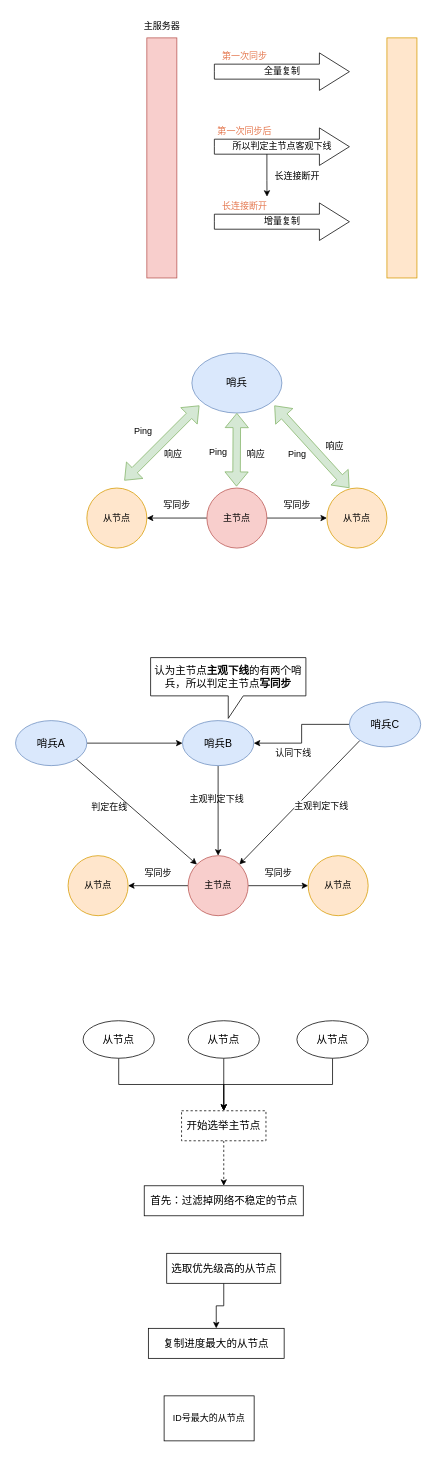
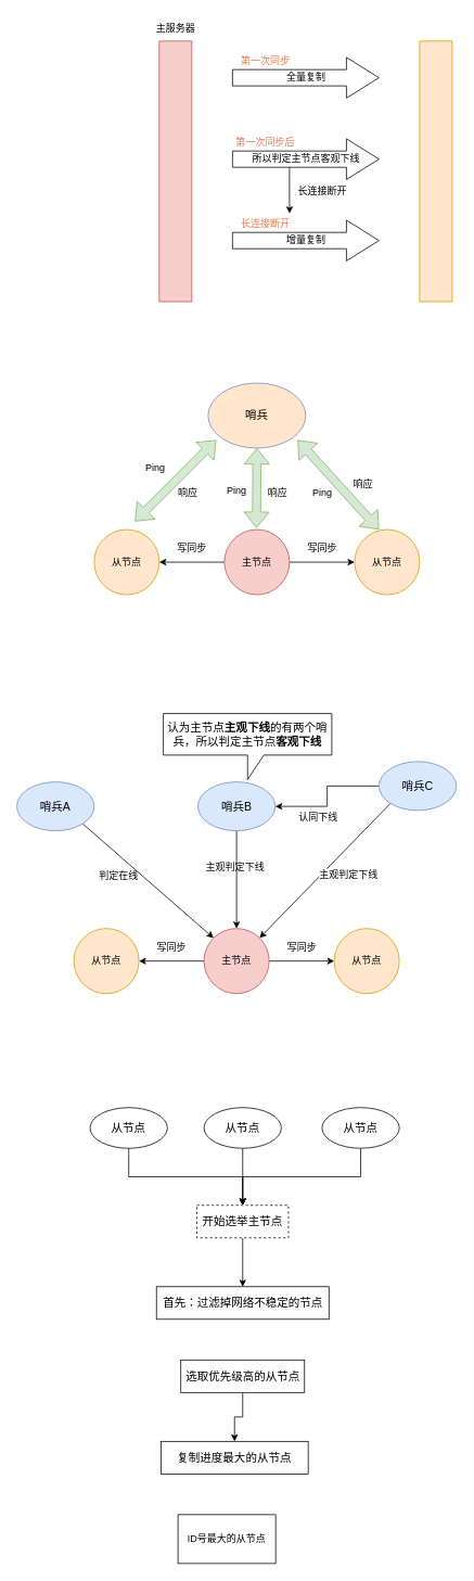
  <mxCell id="0" />
  <mxCell id="1" parent="0" />
  <mxCell id="2" value="" style="rounded=0;whiteSpace=wrap;html=1;fillColor=#f8cecc;strokeColor=#b85450;" parent="1" vertex="1"><mxGeometry x="195" y="50" width="40" height="320" as="geometry" /></mxCell>
  <mxCell id="3" value="全量复制" style="html=1;shadow=0;dashed=0;align=center;verticalAlign=middle;shape=mxgraph.arrows2.arrow;dy=0.6;dx=40;notch=0;" parent="1" vertex="1"><mxGeometry x="285" y="70" width="180" height="50" as="geometry" /></mxCell>
  <mxCell id="4" value="所以判定主节点客观下线" style="html=1;shadow=0;dashed=0;align=center;verticalAlign=middle;shape=mxgraph.arrows2.arrow;dy=0.6;dx=40;notch=0;" parent="1" vertex="1"><mxGeometry x="285" y="170" width="180" height="50" as="geometry" /></mxCell>
  <mxCell id="5" value="增量复制" style="html=1;shadow=0;dashed=0;align=center;verticalAlign=middle;shape=mxgraph.arrows2.arrow;dy=0.6;dx=40;notch=0;" parent="1" vertex="1"><mxGeometry x="285" y="270" width="180" height="50" as="geometry" /></mxCell>
  <mxCell id="6" value="" style="rounded=0;whiteSpace=wrap;html=1;fillColor=#ffe6cc;strokeColor=#d79b00;" parent="1" vertex="1"><mxGeometry x="515" y="50" width="40" height="320" as="geometry" /></mxCell>
  <mxCell id="7" value="&lt;font color=&quot;#e57a52&quot;&gt;第一次同步&lt;/font&gt;" style="text;html=1;align=center;verticalAlign=middle;resizable=0;points=[];autosize=1;strokeColor=none;fillColor=none;" parent="1" vertex="1"><mxGeometry x="285" y="60" width="80" height="30" as="geometry" /></mxCell>
  <mxCell id="8" value="&lt;font color=&quot;#e57a52&quot;&gt;第一次同步后&lt;/font&gt;" style="text;html=1;align=center;verticalAlign=middle;resizable=0;points=[];autosize=1;strokeColor=none;fillColor=none;" parent="1" vertex="1"><mxGeometry x="275" y="160" width="100" height="30" as="geometry" /></mxCell>
  <mxCell id="9" value="&lt;font color=&quot;#e57a52&quot;&gt;长连接断开&lt;/font&gt;" style="text;html=1;align=center;verticalAlign=middle;resizable=0;points=[];autosize=1;strokeColor=none;fillColor=none;" parent="1" vertex="1"><mxGeometry x="285" y="260" width="80" height="30" as="geometry" /></mxCell>
  <mxCell id="10" value="主服务器" style="text;html=1;align=center;verticalAlign=middle;resizable=0;points=[];autosize=1;strokeColor=none;fillColor=none;" parent="1" vertex="1"><mxGeometry x="180" y="20" width="70" height="30" as="geometry" /></mxCell>
  <mxCell id="11" style="edgeStyle=orthogonalEdgeStyle;rounded=0;orthogonalLoop=1;jettySize=auto;html=1;exitX=0;exitY=0;exitDx=70;exitDy=35;exitPerimeter=0;entryX=0.877;entryY=0.056;entryDx=0;entryDy=0;entryPerimeter=0;" parent="1" source="4" target="9" edge="1"><mxGeometry relative="1" as="geometry" /></mxCell>
  <mxCell id="12" value="长连接断开" style="text;html=1;align=center;verticalAlign=middle;resizable=0;points=[];autosize=1;strokeColor=none;fillColor=none;" parent="1" vertex="1"><mxGeometry x="355" y="220" width="80" height="30" as="geometry" /></mxCell>
  <mxCell id="13" value="从节点" style="ellipse;whiteSpace=wrap;html=1;aspect=fixed;fillColor=#ffe6cc;strokeColor=#d79b00;" vertex="1" parent="1"><mxGeometry y="650" width="80" height="80" as="geometry" x="115" /></mxCell>
  <mxCell id="14" style="edgeStyle=orthogonalEdgeStyle;rounded=0;orthogonalLoop=1;jettySize=auto;html=1;exitX=0;exitY=0.5;exitDx=0;exitDy=0;entryX=1;entryY=0.5;entryDx=0;entryDy=0;" edge="1" parent="1" source="16" target="13"><mxGeometry relative="1" as="geometry" /></mxCell>
  <mxCell id="15" style="edgeStyle=orthogonalEdgeStyle;rounded=0;orthogonalLoop=1;jettySize=auto;html=1;exitX=1;exitY=0.5;exitDx=0;exitDy=0;" edge="1" parent="1" source="16" target="17"><mxGeometry relative="1" as="geometry" /></mxCell>
  <mxCell id="16" value="主节点" style="ellipse;whiteSpace=wrap;html=1;aspect=fixed;fillColor=#f8cecc;strokeColor=#b85450;" vertex="1" parent="1"><mxGeometry x="275" y="650" width="80" height="80" as="geometry" /></mxCell>
  <mxCell id="17" value="从节点" style="ellipse;whiteSpace=wrap;html=1;aspect=fixed;fillColor=#ffe6cc;strokeColor=#d79b00;" vertex="1" parent="1"><mxGeometry x="435" y="650" width="80" height="80" as="geometry" /></mxCell>
- <mxCell id="18" value="&lt;font style=&quot;font-size: 14px;&quot;&gt;哨兵&lt;/font&gt;" style="ellipse;whiteSpace=wrap;html=1;fillColor=#dae8fc;strokeColor=#6c8ebf;" vertex="1" parent="1"><mxGeometry x="255" y="470" width="120" height="80" as="geometry" /></mxCell>
+ <mxCell id="18" value="&lt;font style=&quot;font-size: 14px;&quot;&gt;哨兵&lt;/font&gt;" style="ellipse;whiteSpace=wrap;html=1;fillColor=#ffe6cc;strokeColor=#6c8ebf;" vertex="1" parent="1"><mxGeometry x="255" y="470" width="120" height="80" as="geometry" /></mxCell>
  <mxCell id="19" value="写同步" style="text;html=1;align=center;verticalAlign=middle;resizable=0;points=[];autosize=1;strokeColor=none;fillColor=none;" vertex="1" parent="1"><mxGeometry x="365" y="658" width="60" height="30" as="geometry" /></mxCell>
  <mxCell id="20" value="写同步" style="text;html=1;align=center;verticalAlign=middle;resizable=0;points=[];autosize=1;strokeColor=none;fillColor=none;" vertex="1" parent="1"><mxGeometry x="205" y="658" width="60" height="30" as="geometry" /></mxCell>
  <mxCell id="21" value="" style="shape=flexArrow;endArrow=classic;startArrow=classic;html=1;rounded=0;fillColor=#d5e8d4;strokeColor=#82b366;" edge="1" parent="1"><mxGeometry width="100" height="100" relative="1" as="geometry"><mxPoint x="165" y="640" as="sourcePoint" /><mxPoint x="265" y="540" as="targetPoint" /></mxGeometry></mxCell>
  <mxCell id="22" value="Ping" style="text;html=1;align=center;verticalAlign=middle;resizable=0;points=[];autosize=1;strokeColor=none;fillColor=none;" vertex="1" parent="1"><mxGeometry x="165" y="560" width="50" height="30" as="geometry" /></mxCell>
  <mxCell id="23" value="响应" style="text;html=1;align=center;verticalAlign=middle;resizable=0;points=[];autosize=1;strokeColor=none;fillColor=none;" vertex="1" parent="1"><mxGeometry x="205" y="590" width="50" height="30" as="geometry" /></mxCell>
  <mxCell id="24" value="" style="shape=flexArrow;endArrow=classic;startArrow=classic;html=1;rounded=0;fillColor=#d5e8d4;strokeColor=#82b366;" edge="1" parent="1"><mxGeometry width="100" height="100" relative="1" as="geometry"><mxPoint x="314.5" y="648" as="sourcePoint" /><mxPoint x="315" y="550" as="targetPoint" /></mxGeometry></mxCell>
  <mxCell id="25" value="Ping" style="text;html=1;align=center;verticalAlign=middle;resizable=0;points=[];autosize=1;strokeColor=none;fillColor=none;" vertex="1" parent="1"><mxGeometry x="265" y="588" width="50" height="30" as="geometry" /></mxCell>
  <mxCell id="26" value="响应" style="text;html=1;align=center;verticalAlign=middle;resizable=0;points=[];autosize=1;strokeColor=none;fillColor=none;" vertex="1" parent="1"><mxGeometry x="315" y="590" width="50" height="30" as="geometry" /></mxCell>
  <mxCell id="27" value="" style="shape=flexArrow;endArrow=classic;startArrow=classic;html=1;rounded=0;entryX=0.917;entryY=0.875;entryDx=0;entryDy=0;entryPerimeter=0;fillColor=#d5e8d4;strokeColor=#82b366;" edge="1" parent="1" target="18"><mxGeometry width="100" height="100" relative="1" as="geometry"><mxPoint x="465" y="650" as="sourcePoint" /><mxPoint x="655" y="490" as="targetPoint" /></mxGeometry></mxCell>
  <mxCell id="28" value="Ping" style="text;html=1;align=center;verticalAlign=middle;resizable=0;points=[];autosize=1;strokeColor=none;fillColor=none;" vertex="1" parent="1"><mxGeometry x="370" y="590" width="50" height="30" as="geometry" /></mxCell>
  <mxCell id="29" value="响应" style="text;html=1;align=center;verticalAlign=middle;resizable=0;points=[];autosize=1;strokeColor=none;fillColor=none;" vertex="1" parent="1"><mxGeometry x="420" y="580" width="50" height="30" as="geometry" /></mxCell>
  <mxCell id="30" value="从节点" style="ellipse;whiteSpace=wrap;html=1;aspect=fixed;fillColor=#ffe6cc;strokeColor=#d79b00;" vertex="1" parent="1"><mxGeometry x="90" y="1140" width="80" height="80" as="geometry" /></mxCell>
  <mxCell id="31" style="edgeStyle=orthogonalEdgeStyle;rounded=0;orthogonalLoop=1;jettySize=auto;html=1;exitX=0;exitY=0.5;exitDx=0;exitDy=0;entryX=1;entryY=0.5;entryDx=0;entryDy=0;" edge="1" parent="1" source="33" target="30"><mxGeometry relative="1" as="geometry" /></mxCell>
  <mxCell id="32" style="edgeStyle=orthogonalEdgeStyle;rounded=0;orthogonalLoop=1;jettySize=auto;html=1;exitX=1;exitY=0.5;exitDx=0;exitDy=0;" edge="1" parent="1" source="33" target="34"><mxGeometry relative="1" as="geometry" /></mxCell>
  <mxCell id="33" value="主节点" style="ellipse;whiteSpace=wrap;html=1;aspect=fixed;fillColor=#f8cecc;strokeColor=#b85450;" vertex="1" parent="1"><mxGeometry x="250" y="1140" width="80" height="80" as="geometry" /></mxCell>
  <mxCell id="34" value="从节点" style="ellipse;whiteSpace=wrap;html=1;aspect=fixed;fillColor=#ffe6cc;strokeColor=#d79b00;" vertex="1" parent="1"><mxGeometry x="410" y="1140" width="80" height="80" as="geometry" /></mxCell>
  <mxCell id="35" style="rounded=0;orthogonalLoop=1;jettySize=auto;html=1;exitX=1;exitY=1;exitDx=0;exitDy=0;entryX=0;entryY=0;entryDx=0;entryDy=0;" edge="1" parent="1" source="37" target="33"><mxGeometry relative="1" as="geometry" /></mxCell>
- <mxCell id="36" style="edgeStyle=orthogonalEdgeStyle;rounded=0;orthogonalLoop=1;jettySize=auto;html=1;exitX=1;exitY=0.5;exitDx=0;exitDy=0;" edge="1" parent="1" source="37" target="41"><mxGeometry relative="1" as="geometry" /></mxCell>
  <mxCell id="37" value="&lt;font style=&quot;font-size: 14px;&quot;&gt;哨兵A&lt;/font&gt;" style="ellipse;whiteSpace=wrap;html=1;fillColor=#dae8fc;strokeColor=#6c8ebf;" vertex="1" parent="1"><mxGeometry x="20" y="960" width="95" height="60" as="geometry" /></mxCell>
  <mxCell id="38" value="写同步" style="text;html=1;align=center;verticalAlign=middle;resizable=0;points=[];autosize=1;strokeColor=none;fillColor=none;" vertex="1" parent="1"><mxGeometry x="340" y="1148" width="60" height="30" as="geometry" /></mxCell>
  <mxCell id="39" value="写同步" style="text;html=1;align=center;verticalAlign=middle;resizable=0;points=[];autosize=1;strokeColor=none;fillColor=none;" vertex="1" parent="1"><mxGeometry x="180" y="1148" width="60" height="30" as="geometry" /></mxCell>
  <mxCell id="40" style="edgeStyle=orthogonalEdgeStyle;rounded=0;orthogonalLoop=1;jettySize=auto;html=1;exitX=0.5;exitY=1;exitDx=0;exitDy=0;" edge="1" parent="1" source="41" target="33"><mxGeometry relative="1" as="geometry" /></mxCell>
  <mxCell id="41" value="&lt;font style=&quot;font-size: 14px;&quot;&gt;哨兵B&lt;/font&gt;" style="ellipse;whiteSpace=wrap;html=1;fillColor=#dae8fc;strokeColor=#6c8ebf;" vertex="1" parent="1"><mxGeometry x="242.5" y="960" width="95" height="60" as="geometry" /></mxCell>
  <mxCell id="42" style="rounded=0;orthogonalLoop=1;jettySize=auto;html=1;exitX=0;exitY=1;exitDx=0;exitDy=0;entryX=1;entryY=0;entryDx=0;entryDy=0;" edge="1" parent="1" source="44" target="33"><mxGeometry relative="1" as="geometry" /></mxCell>
  <mxCell id="43" style="edgeStyle=orthogonalEdgeStyle;rounded=0;orthogonalLoop=1;jettySize=auto;html=1;exitX=0;exitY=0.5;exitDx=0;exitDy=0;entryX=1;entryY=0.5;entryDx=0;entryDy=0;" edge="1" parent="1" source="44" target="41"><mxGeometry relative="1" as="geometry" /></mxCell>
  <mxCell id="44" value="&lt;font style=&quot;font-size: 14px;&quot;&gt;哨兵C&lt;/font&gt;" style="ellipse;whiteSpace=wrap;html=1;fillColor=#dae8fc;strokeColor=#6c8ebf;" vertex="1" parent="1"><mxGeometry x="465" y="935" width="95" height="60" as="geometry" /></mxCell>
  <mxCell id="45" value="判定在线" style="text;html=1;align=center;verticalAlign=middle;resizable=0;points=[];autosize=1;strokeColor=none;fillColor=none;" vertex="1" parent="1"><mxGeometry x="110" y="1060" width="70" height="30" as="geometry" /></mxCell>
  <mxCell id="46" value="主观判定下线" style="text;html=1;align=center;verticalAlign=middle;resizable=0;points=[];autosize=1;strokeColor=none;fillColor=none;" vertex="1" parent="1"><mxGeometry x="237.5" y="1050" width="100" height="30" as="geometry" /></mxCell>
  <mxCell id="47" value="&lt;span style=&quot;color: rgb(0, 0, 0); font-family: Helvetica; font-size: 12px; font-style: normal; font-variant-ligatures: normal; font-variant-caps: normal; font-weight: 400; letter-spacing: normal; orphans: 2; text-align: center; text-indent: 0px; text-transform: none; widows: 2; word-spacing: 0px; -webkit-text-stroke-width: 0px; background-color: rgb(255, 255, 255); text-decoration-thickness: initial; text-decoration-style: initial; text-decoration-color: initial; float: none; display: inline !important;&quot;&gt;主观判定下线&lt;/span&gt;" style="text;whiteSpace=wrap;html=1;" vertex="1" parent="1"><mxGeometry x="390" y="1060" width="90" height="30" as="geometry" /></mxCell>
  <mxCell id="48" value="认同下线" style="text;html=1;align=center;verticalAlign=middle;resizable=0;points=[];autosize=1;strokeColor=none;fillColor=none;" vertex="1" parent="1"><mxGeometry x="355" y="988" width="70" height="30" as="geometry" /></mxCell>
- <mxCell id="49" value="&lt;font style=&quot;font-size: 14px;&quot;&gt;认为主节点&lt;b&gt;主观下线&lt;/b&gt;的有两个哨兵，所以判定主节点&lt;b&gt;写同步&lt;/b&gt;&lt;/font&gt;" style="shape=callout;whiteSpace=wrap;html=1;perimeter=calloutPerimeter;" vertex="1" parent="1"><mxGeometry x="200" y="876" width="207" height="81" as="geometry" /></mxCell>
+ <mxCell id="49" value="&lt;font style=&quot;font-size: 14px;&quot;&gt;认为主节点&lt;b&gt;主观下线&lt;/b&gt;的有两个哨兵，所以判定主节点&lt;b&gt;客观下线&lt;/b&gt;&lt;/font&gt;" style="shape=callout;whiteSpace=wrap;html=1;perimeter=calloutPerimeter;" vertex="1" parent="1"><mxGeometry x="200" y="876" width="207" height="81" as="geometry" /></mxCell>
  <mxCell id="50" style="edgeStyle=orthogonalEdgeStyle;rounded=0;orthogonalLoop=1;jettySize=auto;html=1;exitX=0.5;exitY=1;exitDx=0;exitDy=0;entryX=0.5;entryY=0;entryDx=0;entryDy=0;" edge="1" parent="1" source="51" target="57"><mxGeometry relative="1" as="geometry" /></mxCell>
  <mxCell id="51" value="&lt;font style=&quot;font-size: 14px;&quot;&gt;从节点&lt;/font&gt;" style="ellipse;whiteSpace=wrap;html=1;" vertex="1" parent="1"><mxGeometry x="110" y="1360" width="95" height="50" as="geometry" /></mxCell>
  <mxCell id="52" style="edgeStyle=orthogonalEdgeStyle;rounded=0;orthogonalLoop=1;jettySize=auto;html=1;exitX=0.5;exitY=1;exitDx=0;exitDy=0;entryX=0.5;entryY=0;entryDx=0;entryDy=0;" edge="1" parent="1" source="53" target="57"><mxGeometry relative="1" as="geometry" /></mxCell>
  <mxCell id="53" value="&lt;font style=&quot;font-size: 14px;&quot;&gt;从节点&lt;/font&gt;" style="ellipse;whiteSpace=wrap;html=1;" vertex="1" parent="1"><mxGeometry x="250" y="1360" width="95" height="50" as="geometry" /></mxCell>
  <mxCell id="54" style="edgeStyle=orthogonalEdgeStyle;rounded=0;orthogonalLoop=1;jettySize=auto;html=1;exitX=0.5;exitY=1;exitDx=0;exitDy=0;entryX=0.5;entryY=0;entryDx=0;entryDy=0;" edge="1" parent="1" source="55" target="57"><mxGeometry relative="1" as="geometry" /></mxCell>
  <mxCell id="55" value="&lt;font style=&quot;font-size: 14px;&quot;&gt;从节点&lt;/font&gt;" style="ellipse;whiteSpace=wrap;html=1;" vertex="1" parent="1"><mxGeometry x="395" y="1360" width="95" height="50" as="geometry" /></mxCell>
- <mxCell id="56" style="edgeStyle=orthogonalEdgeStyle;rounded=0;orthogonalLoop=1;jettySize=auto;html=1;exitX=0.5;exitY=1;exitDx=0;exitDy=0;entryX=0.5;entryY=0;entryDx=0;entryDy=0;dashed=1;" edge="1" parent="1" source="57" target="58"><mxGeometry relative="1" as="geometry" /></mxCell>
+ <mxCell id="56" style="edgeStyle=orthogonalEdgeStyle;rounded=0;orthogonalLoop=1;jettySize=auto;html=1;exitX=0.5;exitY=1;exitDx=0;exitDy=0;entryX=0.5;entryY=0;entryDx=0;entryDy=0;" edge="1" parent="1" source="57" target="58"><mxGeometry relative="1" as="geometry" /></mxCell>
  <mxCell id="57" value="&lt;font style=&quot;font-size: 14px;&quot;&gt;开始选举主节点&lt;/font&gt;" style="rounded=0;whiteSpace=wrap;html=1;dashed=1;" vertex="1" parent="1"><mxGeometry x="241.25" y="1480" width="112.5" height="40" as="geometry" /></mxCell>
  <mxCell id="58" value="&lt;font style=&quot;font-size: 14px;&quot;&gt;首先：过滤掉网络不稳定的节点&lt;/font&gt;" style="rounded=0;whiteSpace=wrap;html=1;" vertex="1" parent="1"><mxGeometry x="191.5" y="1580" width="212" height="40" as="geometry" /></mxCell>
  <mxCell id="59" style="edgeStyle=orthogonalEdgeStyle;rounded=0;orthogonalLoop=1;jettySize=auto;html=1;exitX=0.5;exitY=1;exitDx=0;exitDy=0;" edge="1" parent="1" source="60" target="61"><mxGeometry relative="1" as="geometry" /></mxCell>
  <mxCell id="60" value="&lt;font style=&quot;font-size: 14px;&quot;&gt;选取优先级高的从节点&lt;/font&gt;" style="rounded=0;whiteSpace=wrap;html=1;" vertex="1" parent="1"><mxGeometry x="221.5" y="1670" width="152" height="40" as="geometry" /></mxCell>
  <mxCell id="61" value="&lt;font style=&quot;font-size: 14px;&quot;&gt;复制进度最大的从节点&lt;/font&gt;" style="rounded=0;whiteSpace=wrap;html=1;" vertex="1" parent="1"><mxGeometry x="197" y="1770" width="181" height="40" as="geometry" /></mxCell>
  <mxCell id="62" value="ID号最大的从节点" style="rounded=0;whiteSpace=wrap;html=1;" vertex="1" parent="1"><mxGeometry x="218" y="1860" width="120" height="60" as="geometry" /></mxCell>
